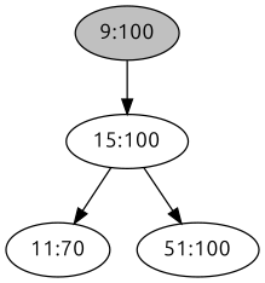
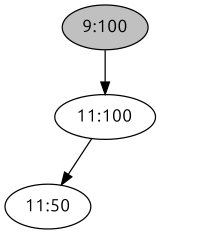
  digraph {
    fontname=Ubuntu
    node [fontname=Ubuntu]
    edge [fontname=Ubuntu]
    n1 [fillcolor=grey label="9:100" style=filled]
-   n2 [label="15:100"]
-   n3 [label="11:70"]
-   n4 [label="51:100"]
+   n2 [label="11:100"]
+   n3 [label="11:50"]
    n1 -> n2
    n2 -> n3
-   n2 -> n4
  }
